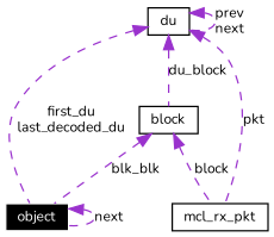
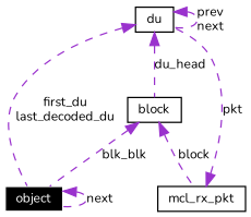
  digraph {
    fontname=Nunito
    node [color=black fontname=Nunito fontsize=10 shape=record]
    edge [color=darkorchid3 dir=back fontname=Nunito fontsize=10 labelfontname=Helvetica labelfontsize=10 style=dashed]
    n1 [color=white fillcolor=black fontcolor=white height=0.2 label=object style=filled width=0.4]
    n2 [height=0.2 label=du width=0.4]
    n3 [height=0.2 label=block width=0.4]
    n4 [height=0.2 label=mcl_rx_pkt width=0.4]
    n1 -> n1 [label=next]
    n2 -> n1 [label="first_du\nlast_decoded_du"]
    n2 -> n2 [label="prev\nnext"]
-   n2 -> n3 [label=du_block]
+   n2 -> n3 [label=du_head]
    n3 -> n1 [label=blk_blk]
    n3 -> n4 [label=block]
-   n2 -> n4 [label=pkt]
+   n4 -> n2 [label=pkt]
  }
